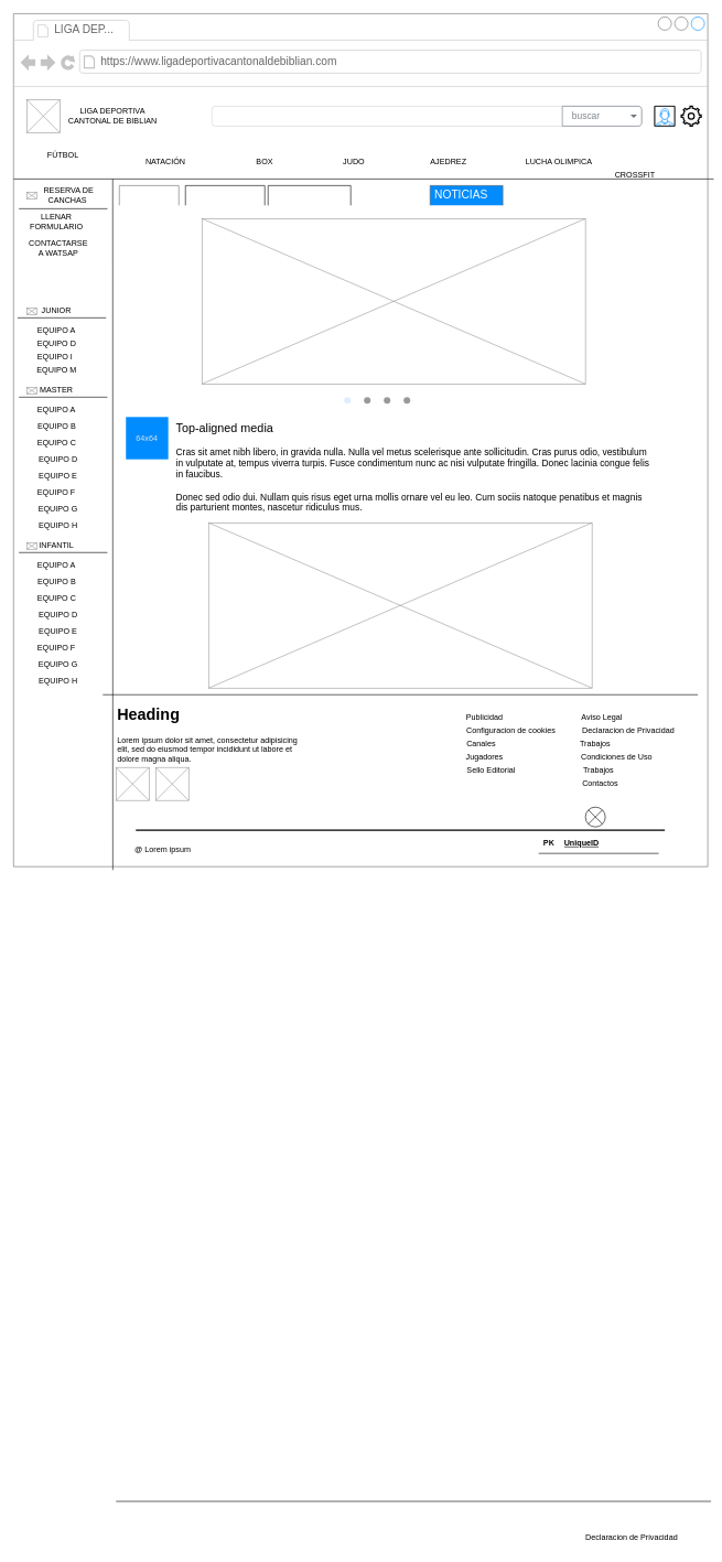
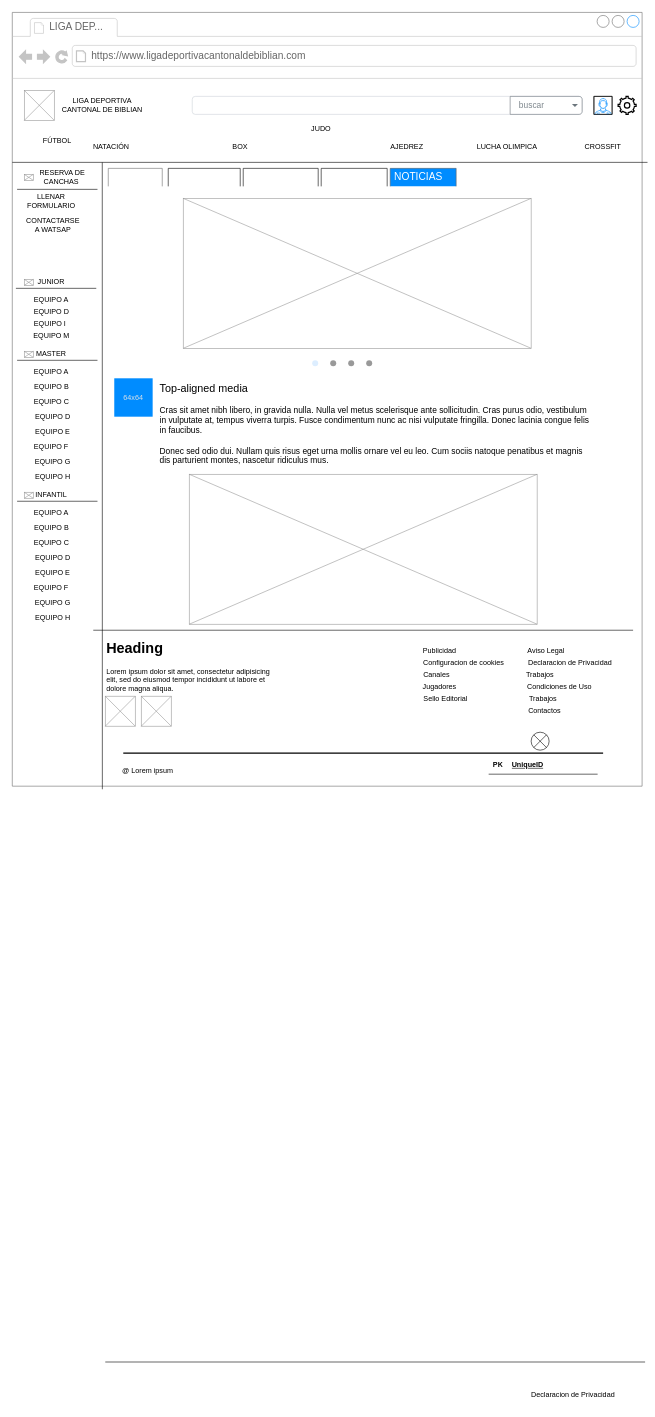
  <mxCell id="0" />
  <mxCell id="1" parent="0" />
  <mxCell id="2" value="&lt;div&gt;&lt;br&gt;&lt;/div&gt;&lt;div&gt;&lt;br&gt;&lt;/div&gt;&lt;div&gt;&lt;br&gt;&lt;/div&gt;&lt;div&gt;&lt;br&gt;&lt;/div&gt;" style="strokeWidth=1;shadow=0;dashed=0;align=center;html=1;shape=mxgraph.mockup.containers.browserWindow;rSize=0;strokeColor=#6e6e6e;mainText=,;recursiveResize=0;rounded=0;labelBackgroundColor=none;fontFamily=Verdana;fontSize=12;movable=0;resizable=0;rotatable=0;deletable=0;editable=0;locked=1;connectable=0;fillColor=default;gradientColor=default;fontColor=#ffffff;" parent="1" vertex="1"><mxGeometry x="20" y="20" width="1050" height="1290" as="geometry" /></mxCell>
  <mxCell id="3" value="LIGA DEP..." style="strokeWidth=1;shadow=0;dashed=0;align=center;html=1;shape=mxgraph.mockup.containers.anchor;fontSize=17;fontColor=#666666;align=left;" parent="2" vertex="1"><mxGeometry x="60" y="12" width="110" height="26" as="geometry" /></mxCell>
  <mxCell id="4" value="https://www.ligadeportivacantonaldebiblian.com" style="strokeWidth=1;shadow=0;dashed=0;align=center;html=1;shape=mxgraph.mockup.containers.anchor;rSize=0;fontSize=17;fontColor=#666666;align=left;" parent="2" vertex="1"><mxGeometry x="130" y="60" width="250" height="26" as="geometry" /></mxCell>
  <mxCell id="5" value="" style="verticalLabelPosition=bottom;shadow=0;dashed=0;align=center;html=1;verticalAlign=top;strokeWidth=1;shape=mxgraph.mockup.graphics.simpleIcon;strokeColor=#999999;" parent="2" vertex="1"><mxGeometry x="20" y="130" width="50" height="50" as="geometry" /></mxCell>
  <mxCell id="6" value="" style="html=1;shadow=0;dashed=0;shape=mxgraph.bootstrap.rrect;rSize=5;strokeColor=#CED4DA;html=1;whiteSpace=wrap;fillColor=#FFFFFF;fontColor=#7D868C;align=left;spacing=15;spacingLeft=40;fontSize=14;" parent="2" vertex="1"><mxGeometry x="300" y="140" width="650" height="30" as="geometry" /></mxCell>
  <mxCell id="7" value="buscar" style="html=1;shadow=0;dashed=0;shape=mxgraph.bootstrap.rightButton;strokeColor=#6C757D;gradientColor=inherit;fontColor=inherit;fillColor=inherit;rSize=5;perimeter=none;whiteSpace=wrap;resizeHeight=1;fontSize=14;align=left;spacing=15;" parent="6" vertex="1"><mxGeometry x="1" width="120" height="30" relative="1" as="geometry"><mxPoint x="-120" as="offset" /></mxGeometry></mxCell>
  <mxCell id="8" value="" style="shape=triangle;direction=south;fillColor=#6C767D;strokeColor=none;perimeter=none;" parent="7" vertex="1"><mxGeometry x="1" y="0.5" width="10" height="5" relative="1" as="geometry"><mxPoint x="-17" y="-2.5" as="offset" /></mxGeometry></mxCell>
  <mxCell id="9" value="" style="html=1;verticalLabelPosition=bottom;align=center;labelBackgroundColor=#ffffff;verticalAlign=top;strokeWidth=2;shadow=0;dashed=0;shape=mxgraph.ios7.icons.settings;" parent="2" vertex="1"><mxGeometry x="1010" y="140" width="30" height="30" as="geometry" /></mxCell>
  <mxCell id="10" value="" style="verticalLabelPosition=bottom;shadow=0;dashed=0;align=center;html=1;verticalAlign=top;strokeWidth=1;shape=mxgraph.mockup.containers.userMale;strokeColor2=#008cff;gradientColor=none;" parent="2" vertex="1"><mxGeometry x="970" y="140" width="30" height="30" as="geometry" /></mxCell>
  <mxCell id="11" value="FÚTBOL" style="text;html=1;align=center;verticalAlign=middle;whiteSpace=wrap;rounded=0;" parent="2" vertex="1"><mxGeometry x="45" y="200" width="60" height="30" as="geometry" /></mxCell>
  <mxCell id="12" value="" style="endArrow=none;html=1;rounded=0;exitX=0.999;exitY=0.244;exitDx=0;exitDy=0;exitPerimeter=0;" parent="2" edge="1"><mxGeometry width="50" height="50" relative="1" as="geometry"><mxPoint x="1059" y="250" as="sourcePoint" /><mxPoint y="250" as="targetPoint" /></mxGeometry></mxCell>
- <mxCell id="13" value="NATACIÓN" style="text;html=1;align=center;verticalAlign=middle;whiteSpace=wrap;rounded=0;" parent="2" vertex="1"><mxGeometry x="200" y="210" width="60" height="30" as="geometry" /></mxCell>
+ <mxCell id="13" value="NATACIÓN" style="text;html=1;align=center;verticalAlign=middle;whiteSpace=wrap;rounded=0;" parent="2" vertex="1"><mxGeometry x="135" y="210" width="60" height="30" as="geometry" /></mxCell>
  <mxCell id="14" value="BOX" style="text;html=1;align=center;verticalAlign=middle;whiteSpace=wrap;rounded=0;" parent="2" vertex="1"><mxGeometry x="350" y="210" width="60" height="30" as="geometry" /></mxCell>
- <mxCell id="15" value="JUDO" style="text;html=1;align=center;verticalAlign=middle;whiteSpace=wrap;rounded=0;" parent="2" vertex="1"><mxGeometry x="484.75" y="210" width="60" height="30" as="geometry" /></mxCell>
+ <mxCell id="15" value="JUDO" style="text;html=1;align=center;verticalAlign=middle;whiteSpace=wrap;rounded=0;" parent="2" vertex="1"><mxGeometry x="484.75" y="180" width="60" height="30" as="geometry" /></mxCell>
  <mxCell id="16" value="AJEDREZ" style="text;html=1;align=center;verticalAlign=middle;whiteSpace=wrap;rounded=0;" parent="2" vertex="1"><mxGeometry x="627.5" y="210" width="60" height="30" as="geometry" /></mxCell>
  <mxCell id="17" value="LUCHA OLIMPICA" style="text;html=1;align=center;verticalAlign=middle;whiteSpace=wrap;rounded=0;" parent="2" vertex="1"><mxGeometry x="765" y="210" width="120" height="30" as="geometry" /></mxCell>
- <mxCell id="18" value="CROSSFIT" style="text;html=1;align=center;verticalAlign=middle;whiteSpace=wrap;rounded=0;" parent="2" vertex="1"><mxGeometry x="910" y="230" width="60" height="30" as="geometry" /></mxCell>
+ <mxCell id="18" value="CROSSFIT" style="text;html=1;align=center;verticalAlign=middle;whiteSpace=wrap;rounded=0;" parent="2" vertex="1"><mxGeometry x="955" y="210" width="60" height="30" as="geometry" /></mxCell>
  <mxCell id="19" value="" style="endArrow=none;html=1;rounded=0;exitX=0.143;exitY=1.004;exitDx=0;exitDy=0;exitPerimeter=0;" parent="2" source="2" edge="1"><mxGeometry width="50" height="50" relative="1" as="geometry"><mxPoint x="160" y="840" as="sourcePoint" /><mxPoint x="150" y="250" as="targetPoint" /></mxGeometry></mxCell>
  <mxCell id="20" value="MASTER" style="text;html=1;align=center;verticalAlign=middle;whiteSpace=wrap;rounded=0;" parent="2" vertex="1"><mxGeometry x="35" y="555" width="60" height="30" as="geometry" /></mxCell>
  <mxCell id="21" value="JUNIOR" style="text;html=1;align=center;verticalAlign=middle;whiteSpace=wrap;rounded=0;" parent="2" vertex="1"><mxGeometry x="35" y="435" width="60" height="30" as="geometry" /></mxCell>
  <mxCell id="22" value="EQUIPO A" style="text;html=1;align=center;verticalAlign=middle;whiteSpace=wrap;rounded=0;" parent="2" vertex="1"><mxGeometry x="35" y="465" width="60" height="30" as="geometry" /></mxCell>
  <mxCell id="23" value="EQUIPO D" style="text;html=1;align=center;verticalAlign=middle;whiteSpace=wrap;rounded=0;" parent="2" vertex="1"><mxGeometry x="32.5" y="485" width="65" height="30" as="geometry" /></mxCell>
  <mxCell id="24" value="EQUIPO I" style="text;html=1;align=center;verticalAlign=middle;whiteSpace=wrap;rounded=0;" parent="2" vertex="1"><mxGeometry x="32.5" y="505" width="60" height="30" as="geometry" /></mxCell>
  <mxCell id="25" value="EQUIPO M" style="text;html=1;align=center;verticalAlign=middle;whiteSpace=wrap;rounded=0;" parent="2" vertex="1"><mxGeometry x="32.5" y="525" width="65" height="30" as="geometry" /></mxCell>
  <mxCell id="26" value="EQUIPO A" style="text;html=1;align=center;verticalAlign=middle;whiteSpace=wrap;rounded=0;" parent="2" vertex="1"><mxGeometry x="35" y="585" width="60" height="30" as="geometry" /></mxCell>
  <mxCell id="27" value="PROXIMOS" style="strokeWidth=1;shadow=0;dashed=0;align=center;html=1;shape=mxgraph.mockup.forms.uRect;fontSize=17;fontColor=#ffffff;align=left;spacingLeft=5;strokeColor=default;fillColor=default;" parent="2" vertex="1"><mxGeometry x="260" y="260" width="120" height="30" as="geometry" /></mxCell>
  <mxCell id="28" value="INICIO" style="strokeWidth=1;shadow=0;dashed=0;align=center;html=1;shape=mxgraph.mockup.forms.uRect;fontSize=17;fontColor=#ffffff;align=left;spacingLeft=5;strokeColor=#6e6e6e;fillColor=default;" parent="2" vertex="1"><mxGeometry x="160" y="260" width="90" height="30" as="geometry" /></mxCell>
  <mxCell id="29" value="FINALIZADOS" style="strokeWidth=1;shadow=0;dashed=0;align=center;html=1;shape=mxgraph.mockup.forms.uRect;fontSize=17;fontColor=#ffffff;align=left;spacingLeft=5;strokeColor=default;fillColor=default;" parent="2" vertex="1"><mxGeometry x="385" y="260" width="125" height="30" as="geometry" /></mxCell>
+ <mxCell id="30" value="EN VIVO" style="strokeWidth=1;shadow=0;dashed=0;align=center;html=1;shape=mxgraph.mockup.forms.uRect;fontSize=17;fontColor=#ffffff;align=left;spacingLeft=5;strokeColor=default;fillColor=default;" parent="2" vertex="1"><mxGeometry x="515" y="260" width="110" height="30" as="geometry" /></mxCell>
  <mxCell id="31" value="" style="endArrow=none;html=1;rounded=0;" parent="2" edge="1"><mxGeometry width="50" height="50" relative="1" as="geometry"><mxPoint x="155" y="2250" as="sourcePoint" /><mxPoint x="1055" y="2250" as="targetPoint" /></mxGeometry></mxCell>
  <mxCell id="32" value="Declaracion de Privacidad" style="text;html=1;align=center;verticalAlign=middle;whiteSpace=wrap;rounded=0;" parent="2" vertex="1"><mxGeometry x="860" y="2290" width="150" height="30" as="geometry" /></mxCell>
  <mxCell id="33" value="LIGA DEPORTIVA CANTONAL DE BIBLIAN" style="text;html=1;align=center;verticalAlign=middle;whiteSpace=wrap;rounded=0;" parent="2" vertex="1"><mxGeometry x="80" y="140" width="140" height="30" as="geometry" /></mxCell>
  <mxCell id="34" value="" style="line;strokeWidth=1;html=1;" parent="2" vertex="1"><mxGeometry x="6" y="455" width="134" height="10" as="geometry" /></mxCell>
  <mxCell id="35" value="" style="line;strokeWidth=1;html=1;" parent="2" vertex="1"><mxGeometry x="8" y="575" width="134" height="10" as="geometry" /></mxCell>
  <mxCell id="36" value="" style="verticalLabelPosition=bottom;shadow=0;dashed=0;align=center;html=1;verticalAlign=top;strokeWidth=1;shape=mxgraph.mockup.graphics.simpleIcon;strokeColor=#999999;" parent="2" vertex="1"><mxGeometry x="20" y="445" width="15" height="10" as="geometry" /></mxCell>
  <mxCell id="37" value="" style="verticalLabelPosition=bottom;shadow=0;dashed=0;align=center;html=1;verticalAlign=top;strokeWidth=1;shape=mxgraph.mockup.graphics.simpleIcon;strokeColor=#999999;" parent="2" vertex="1"><mxGeometry x="20" y="565" width="15" height="10" as="geometry" /></mxCell>
  <mxCell id="38" value="EQUIPO B" style="text;html=1;align=center;verticalAlign=middle;whiteSpace=wrap;rounded=0;" parent="2" vertex="1"><mxGeometry x="32.5" y="610" width="65" height="30" as="geometry" /></mxCell>
  <mxCell id="39" value="EQUIPO C" style="text;html=1;align=center;verticalAlign=middle;whiteSpace=wrap;rounded=0;" parent="2" vertex="1"><mxGeometry x="32.5" y="635" width="65" height="30" as="geometry" /></mxCell>
  <mxCell id="40" value="EQUIPO D" style="text;html=1;align=center;verticalAlign=middle;whiteSpace=wrap;rounded=0;" parent="2" vertex="1"><mxGeometry x="35" y="660" width="65" height="30" as="geometry" /></mxCell>
  <mxCell id="41" value="EQUIPO E" style="text;html=1;align=center;verticalAlign=middle;whiteSpace=wrap;rounded=0;" parent="2" vertex="1"><mxGeometry x="35" y="685" width="65" height="30" as="geometry" /></mxCell>
  <mxCell id="42" value="EQUIPO F" style="text;html=1;align=center;verticalAlign=middle;whiteSpace=wrap;rounded=0;" parent="2" vertex="1"><mxGeometry x="35" y="710" width="60" height="30" as="geometry" /></mxCell>
  <mxCell id="43" value="EQUIPO G" style="text;html=1;align=center;verticalAlign=middle;whiteSpace=wrap;rounded=0;" parent="2" vertex="1"><mxGeometry x="35" y="735" width="65" height="30" as="geometry" /></mxCell>
  <mxCell id="44" value="EQUIPO H" style="text;html=1;align=center;verticalAlign=middle;whiteSpace=wrap;rounded=0;" parent="2" vertex="1"><mxGeometry x="35" y="760" width="65" height="30" as="geometry" /></mxCell>
  <mxCell id="45" value="RESERVA DE&lt;div&gt;CANCHAS&amp;nbsp;&lt;/div&gt;" style="text;html=1;align=center;verticalAlign=middle;whiteSpace=wrap;rounded=0;" parent="2" vertex="1"><mxGeometry x="37" y="260" width="93" height="30" as="geometry" /></mxCell>
  <mxCell id="46" value="" style="line;strokeWidth=1;html=1;" parent="2" vertex="1"><mxGeometry x="8" y="290" width="134" height="10" as="geometry" /></mxCell>
  <mxCell id="47" value="" style="verticalLabelPosition=bottom;shadow=0;dashed=0;align=center;html=1;verticalAlign=top;strokeWidth=1;shape=mxgraph.mockup.graphics.simpleIcon;strokeColor=#999999;" parent="2" vertex="1"><mxGeometry x="20" y="270" width="15" height="10" as="geometry" /></mxCell>
  <mxCell id="48" value="LLENAR FORMULARIO" style="text;html=1;align=center;verticalAlign=middle;whiteSpace=wrap;rounded=0;" parent="2" vertex="1"><mxGeometry x="35" y="300" width="60" height="30" as="geometry" /></mxCell>
  <mxCell id="49" value="CONTACTARSE A WATSAP" style="text;html=1;align=center;verticalAlign=middle;whiteSpace=wrap;rounded=0;" vertex="1" parent="2"><mxGeometry x="37.5" y="340" width="60" height="30" as="geometry" /></mxCell>
  <mxCell id="50" value="NOTICIAS" style="strokeWidth=1;shadow=0;dashed=0;align=center;html=1;shape=mxgraph.mockup.forms.uRect;fontSize=17;fontColor=#ffffff;align=left;spacingLeft=5;strokeColor=#666666;fillColor=#008cff;" vertex="1" parent="2"><mxGeometry x="630" y="260" width="110" height="30" as="geometry" /></mxCell>
  <mxCell id="51" value="INFANTIL" style="text;html=1;align=center;verticalAlign=middle;whiteSpace=wrap;rounded=0;" vertex="1" parent="2"><mxGeometry x="35" y="790" width="60" height="30" as="geometry" /></mxCell>
  <mxCell id="52" value="EQUIPO A" style="text;html=1;align=center;verticalAlign=middle;whiteSpace=wrap;rounded=0;" vertex="1" parent="2"><mxGeometry x="35" y="820" width="60" height="30" as="geometry" /></mxCell>
  <mxCell id="53" value="" style="line;strokeWidth=1;html=1;" vertex="1" parent="2"><mxGeometry x="8" y="810" width="134" height="10" as="geometry" /></mxCell>
  <mxCell id="54" value="" style="verticalLabelPosition=bottom;shadow=0;dashed=0;align=center;html=1;verticalAlign=top;strokeWidth=1;shape=mxgraph.mockup.graphics.simpleIcon;strokeColor=#999999;" vertex="1" parent="2"><mxGeometry x="20" y="800" width="15" height="10" as="geometry" /></mxCell>
  <mxCell id="55" value="EQUIPO B" style="text;html=1;align=center;verticalAlign=middle;whiteSpace=wrap;rounded=0;" vertex="1" parent="2"><mxGeometry x="32.5" y="845" width="65" height="30" as="geometry" /></mxCell>
  <mxCell id="56" value="EQUIPO C" style="text;html=1;align=center;verticalAlign=middle;whiteSpace=wrap;rounded=0;" vertex="1" parent="2"><mxGeometry x="32.5" y="870" width="65" height="30" as="geometry" /></mxCell>
  <mxCell id="57" value="EQUIPO D" style="text;html=1;align=center;verticalAlign=middle;whiteSpace=wrap;rounded=0;" vertex="1" parent="2"><mxGeometry x="35" y="895" width="65" height="30" as="geometry" /></mxCell>
  <mxCell id="58" value="EQUIPO E" style="text;html=1;align=center;verticalAlign=middle;whiteSpace=wrap;rounded=0;" vertex="1" parent="2"><mxGeometry x="35" y="920" width="65" height="30" as="geometry" /></mxCell>
  <mxCell id="59" value="EQUIPO F" style="text;html=1;align=center;verticalAlign=middle;whiteSpace=wrap;rounded=0;" vertex="1" parent="2"><mxGeometry x="35" y="945" width="60" height="30" as="geometry" /></mxCell>
  <mxCell id="60" value="EQUIPO G" style="text;html=1;align=center;verticalAlign=middle;whiteSpace=wrap;rounded=0;" vertex="1" parent="2"><mxGeometry x="35" y="970" width="65" height="30" as="geometry" /></mxCell>
  <mxCell id="61" value="EQUIPO H" style="text;html=1;align=center;verticalAlign=middle;whiteSpace=wrap;rounded=0;" vertex="1" parent="2"><mxGeometry x="35" y="995" width="65" height="30" as="geometry" /></mxCell>
  <mxCell id="62" value="&lt;h1 style=&quot;margin-top: 0px;&quot;&gt;Heading&lt;/h1&gt;&lt;p&gt;Lorem ipsum dolor sit amet, consectetur adipisicing elit, sed do eiusmod tempor incididunt ut labore et dolore magna aliqua.&lt;/p&gt;" style="text;html=1;whiteSpace=wrap;overflow=hidden;rounded=0;" vertex="1" parent="1"><mxGeometry x="175" y="1060" width="280" height="120" as="geometry" /></mxCell>
  <mxCell id="63" value="" style="verticalLabelPosition=bottom;shadow=0;dashed=0;align=center;html=1;verticalAlign=top;strokeWidth=1;shape=mxgraph.mockup.graphics.simpleIcon;strokeColor=#999999;" vertex="1" parent="1"><mxGeometry x="175" y="1160" width="50" height="50" as="geometry" /></mxCell>
  <mxCell id="64" value="" style="verticalLabelPosition=bottom;shadow=0;dashed=0;align=center;html=1;verticalAlign=top;strokeWidth=1;shape=mxgraph.mockup.graphics.simpleIcon;strokeColor=#999999;" vertex="1" parent="1"><mxGeometry x="235" y="1160" width="50" height="50" as="geometry" /></mxCell>
  <mxCell id="65" value="Publicidad" style="text;html=1;align=center;verticalAlign=middle;whiteSpace=wrap;rounded=0;" vertex="1" parent="1"><mxGeometry x="700" y="1070" width="65" height="30" as="geometry" /></mxCell>
  <mxCell id="66" value="Configuracion de cookies" style="text;html=1;align=center;verticalAlign=middle;whiteSpace=wrap;rounded=0;" vertex="1" parent="1"><mxGeometry x="700" y="1090" width="145" height="30" as="geometry" /></mxCell>
  <mxCell id="67" value="Canales" style="text;html=1;align=center;verticalAlign=middle;whiteSpace=wrap;rounded=0;" vertex="1" parent="1"><mxGeometry x="700" y="1110" width="55" height="30" as="geometry" /></mxCell>
  <mxCell id="68" value="Jugadores" style="text;html=1;align=center;verticalAlign=middle;whiteSpace=wrap;rounded=0;" vertex="1" parent="1"><mxGeometry x="700" y="1130" width="65" height="30" as="geometry" /></mxCell>
  <mxCell id="69" value="Sello Editorial" style="text;html=1;align=center;verticalAlign=middle;whiteSpace=wrap;rounded=0;" vertex="1" parent="1"><mxGeometry x="700" y="1150" width="85" height="30" as="geometry" /></mxCell>
  <mxCell id="70" value="Aviso Legal" style="text;html=1;align=center;verticalAlign=middle;whiteSpace=wrap;rounded=0;" vertex="1" parent="1"><mxGeometry x="875" y="1070" width="70" height="30" as="geometry" /></mxCell>
  <mxCell id="71" value="Declaracion de Privacidad" style="text;html=1;align=center;verticalAlign=middle;whiteSpace=wrap;rounded=0;" vertex="1" parent="1"><mxGeometry x="875" y="1090" width="150" height="30" as="geometry" /></mxCell>
  <mxCell id="72" value="Trabajos" style="text;html=1;align=center;verticalAlign=middle;whiteSpace=wrap;rounded=0;" vertex="1" parent="1"><mxGeometry x="875" y="1110" width="50" height="30" as="geometry" /></mxCell>
  <mxCell id="73" value="Condiciones de Uso" style="text;html=1;align=center;verticalAlign=middle;whiteSpace=wrap;rounded=0;" vertex="1" parent="1"><mxGeometry x="875" y="1130" width="115" height="30" as="geometry" /></mxCell>
  <mxCell id="74" value="Trabajos" style="text;html=1;align=center;verticalAlign=middle;whiteSpace=wrap;rounded=0;" vertex="1" parent="1"><mxGeometry x="880" y="1150" width="50" height="30" as="geometry" /></mxCell>
  <mxCell id="75" value="Contactos" style="text;html=1;align=center;verticalAlign=middle;whiteSpace=wrap;rounded=0;" vertex="1" parent="1"><mxGeometry x="880" y="1170" width="55" height="30" as="geometry" /></mxCell>
  <mxCell id="76" value="" style="verticalLabelPosition=bottom;verticalAlign=top;html=1;shape=mxgraph.flowchart.or;" vertex="1" parent="1"><mxGeometry x="885" y="1220" width="30" height="30" as="geometry" /></mxCell>
  <mxCell id="77" value="" style="line;strokeWidth=2;html=1;" vertex="1" parent="1"><mxGeometry x="205" y="1250" width="800" height="10" as="geometry" /></mxCell>
  <mxCell id="78" value="&lt;span style=&quot;text-align: left;&quot;&gt;@ Lorem ipsum&amp;nbsp;&lt;/span&gt;" style="text;html=1;align=center;verticalAlign=middle;whiteSpace=wrap;rounded=0;" vertex="1" parent="1"><mxGeometry x="200" y="1270" width="95" height="30" as="geometry" /></mxCell>
  <mxCell id="79" value="" style="shape=table;startSize=0;container=1;collapsible=1;childLayout=tableLayout;fixedRows=1;rowLines=0;fontStyle=0;align=center;resizeLast=1;strokeColor=none;fillColor=none;collapsible=0;" vertex="1" parent="1"><mxGeometry x="815" y="1260" width="180" height="30" as="geometry" /></mxCell>
  <mxCell id="80" value="" style="shape=tableRow;horizontal=0;startSize=0;swimlaneHead=0;swimlaneBody=0;fillColor=none;collapsible=0;dropTarget=0;points=[[0,0.5],[1,0.5]];portConstraint=eastwest;top=0;left=0;right=0;bottom=1;" vertex="1" parent="79"><mxGeometry width="180" height="30" as="geometry" /></mxCell>
  <mxCell id="81" value="PK" style="shape=partialRectangle;connectable=0;fillColor=none;top=0;left=0;bottom=0;right=0;fontStyle=1;overflow=hidden;whiteSpace=wrap;html=1;" vertex="1" parent="80"><mxGeometry width="30" height="30" as="geometry"><mxRectangle width="30" height="30" as="alternateBounds" /></mxGeometry></mxCell>
  <mxCell id="82" value="UniqueID" style="shape=partialRectangle;connectable=0;fillColor=none;top=0;left=0;bottom=0;right=0;align=left;spacingLeft=6;fontStyle=5;overflow=hidden;whiteSpace=wrap;html=1;" vertex="1" parent="80"><mxGeometry x="30" width="150" height="30" as="geometry"><mxRectangle width="150" height="30" as="alternateBounds" /></mxGeometry></mxCell>
  <mxCell id="83" value="" style="endArrow=none;html=1;rounded=0;" edge="1" parent="1"><mxGeometry width="50" height="50" relative="1" as="geometry"><mxPoint x="155" y="1050" as="sourcePoint" /><mxPoint x="1055" y="1050" as="targetPoint" /></mxGeometry></mxCell>
  <mxCell id="84" value="" style="verticalLabelPosition=bottom;shadow=0;dashed=0;align=center;html=1;verticalAlign=top;strokeWidth=1;shape=mxgraph.mockup.graphics.simpleIcon;strokeColor=#999999;" vertex="1" parent="1"><mxGeometry x="305" y="330" width="580" height="250" as="geometry" /></mxCell>
  <mxCell id="85" value="64x64" style="strokeColor=none;html=1;whiteSpace=wrap;fillColor=#008cff;fontColor=#DEE2E6;" vertex="1" parent="1"><mxGeometry x="190" y="630" width="64" height="64" as="geometry" /></mxCell>
  <mxCell id="86" value="&lt;font style=&quot;font-size: 18px&quot;&gt;Top-aligned media&lt;/font&gt;&lt;br&gt;&lt;br&gt;Cras sit amet nibh libero, in gravida nulla. Nulla vel metus scelerisque ante sollicitudin. Cras purus odio, vestibulum in vulputate at, tempus viverra turpis. Fusce condimentum nunc ac nisi vulputate fringilla. Donec lacinia congue felis in faucibus.&lt;br&gt;&lt;br&gt;Donec sed odio dui. Nullam quis risus eget urna mollis ornare vel eu leo. Cum sociis natoque penatibus et magnis dis parturient montes, nascetur ridiculus mus." style="strokeColor=none;fillColor=none;fontColor=#000000;perimeter=none;whiteSpace=wrap;resizeWidth=1;align=left;spacing=2;fontSize=14;verticalAlign=top;html=1;" vertex="1" parent="1"><mxGeometry x="264" y="630" width="726" height="150" as="geometry" /></mxCell>
  <mxCell id="87" value="" style="verticalLabelPosition=bottom;shadow=0;dashed=0;align=center;html=1;verticalAlign=top;strokeWidth=1;shape=mxgraph.mockup.navigation.pageControl;fillColor=#999999;strokeColor=#ddeeff;" vertex="1" parent="1"><mxGeometry x="520" y="590" width="100" height="30" as="geometry" /></mxCell>
  <mxCell id="88" value="" style="verticalLabelPosition=bottom;shadow=0;dashed=0;align=center;html=1;verticalAlign=top;strokeWidth=1;shape=mxgraph.mockup.graphics.simpleIcon;strokeColor=#999999;" vertex="1" parent="1"><mxGeometry x="315" y="790" width="580" height="250" as="geometry" /></mxCell>
